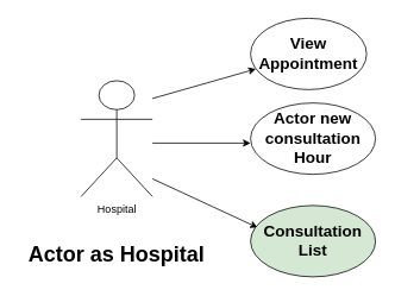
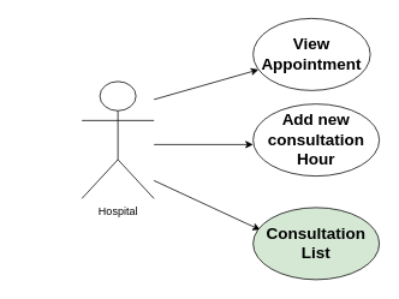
  <mxCell id="0" />
  <mxCell id="1" parent="0" />
  <mxCell id="2" value="Hospital" style="shape=umlActor;verticalLabelPosition=bottom;verticalAlign=top;html=1;outlineConnect=0;" parent="1" vertex="1"><mxGeometry x="90" y="90" width="80" height="130" as="geometry" /></mxCell>
  <mxCell id="3" value="" style="endArrow=classic;html=1;rounded=0;" parent="1" target="4" edge="1"><mxGeometry width="50" height="50" relative="1" as="geometry"><mxPoint x="170" y="110" as="sourcePoint" /><mxPoint x="270" y="80" as="targetPoint" /></mxGeometry></mxCell>
  <mxCell id="4" value="&lt;h2&gt;View Appointment&lt;/h2&gt;" style="ellipse;whiteSpace=wrap;html=1;" parent="1" vertex="1"><mxGeometry x="280" y="20" width="130" height="80" as="geometry" /></mxCell>
  <mxCell id="5" value="" style="endArrow=classic;html=1;rounded=0;" parent="1" edge="1"><mxGeometry width="50" height="50" relative="1" as="geometry"><mxPoint x="170" y="160" as="sourcePoint" /><mxPoint x="280" y="160" as="targetPoint" /></mxGeometry></mxCell>
- <mxCell id="6" value="&lt;h2&gt;Actor new consultation Hour&lt;/h2&gt;" style="ellipse;whiteSpace=wrap;html=1;" parent="1" vertex="1"><mxGeometry x="280" y="115" width="140" height="80" as="geometry" /></mxCell>
+ <mxCell id="6" value="&lt;h2&gt;Add new consultation Hour&lt;/h2&gt;" style="ellipse;whiteSpace=wrap;html=1;" parent="1" vertex="1"><mxGeometry x="280" y="115" width="140" height="80" as="geometry" /></mxCell>
  <mxCell id="7" value="" style="endArrow=classic;html=1;rounded=0;entryX=0.057;entryY=0.31;entryDx=0;entryDy=0;entryPerimeter=0;" parent="1" target="8" edge="1"><mxGeometry width="50" height="50" relative="1" as="geometry"><mxPoint x="170" y="200" as="sourcePoint" /><mxPoint x="280" y="240" as="targetPoint" /></mxGeometry></mxCell>
  <mxCell id="8" value="&lt;h2&gt;Consultation List&lt;/h2&gt;" style="ellipse;whiteSpace=wrap;html=1;fillColor=#d5e8d4;" parent="1" vertex="1"><mxGeometry x="280" y="230" width="140" height="80" as="geometry" /></mxCell>
- <mxCell id="9" value="&lt;h1&gt;Actor as Hospital&lt;/h1&gt;" style="text;html=1;align=center;verticalAlign=middle;whiteSpace=wrap;rounded=0;" parent="1" vertex="1"><mxGeometry x="20" y="270" width="220" height="30" as="geometry" /></mxCell>
